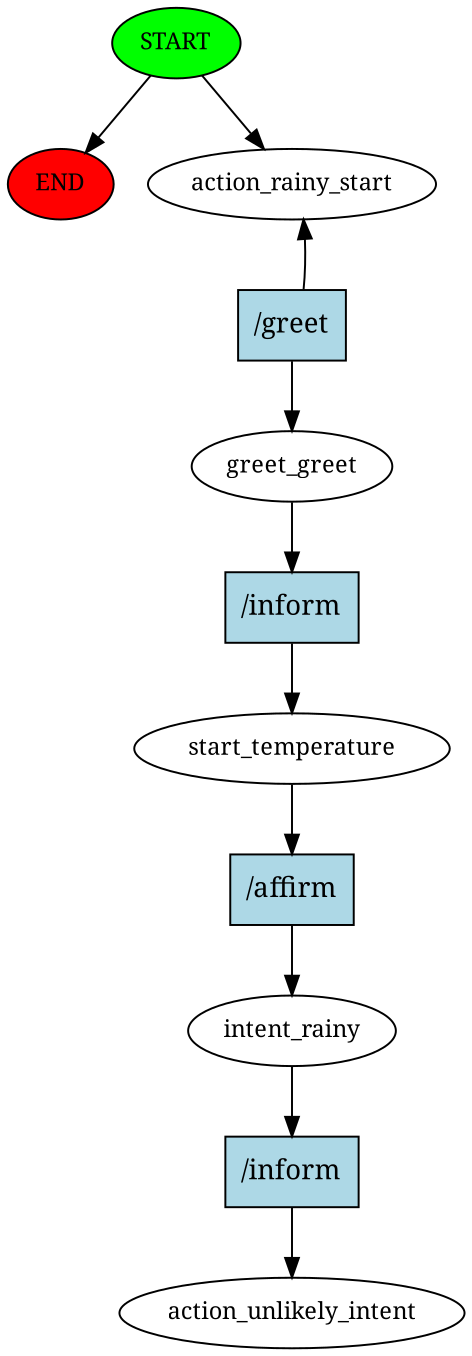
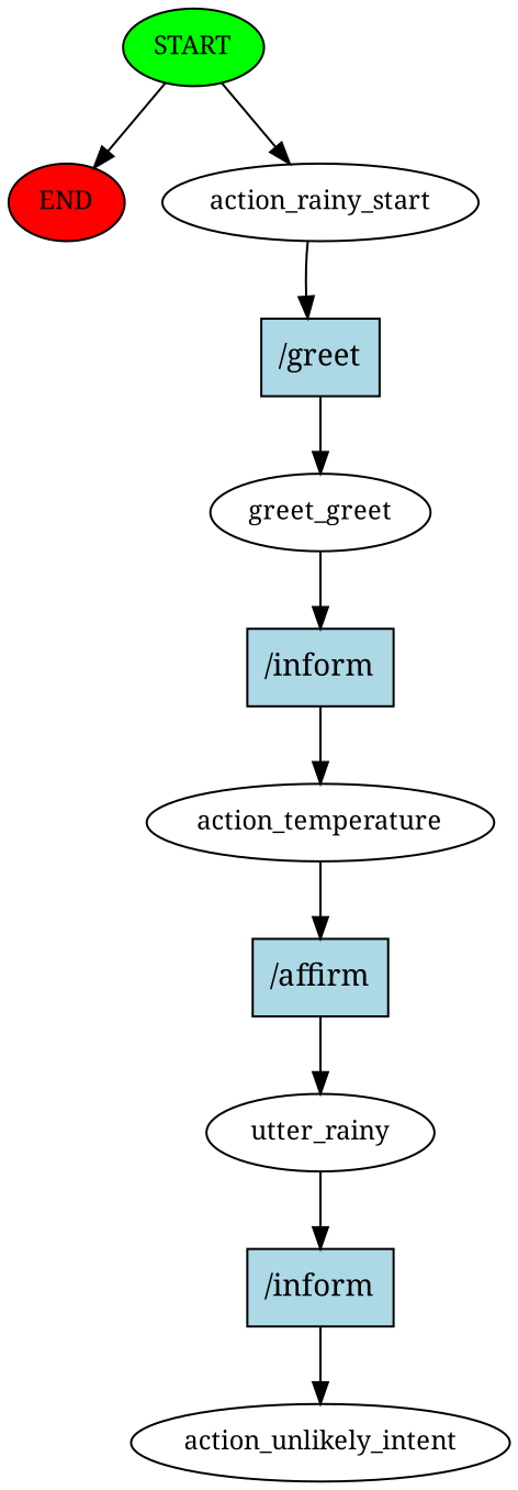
  digraph {
    fontname="Noto Serif"
    node [fontname="Noto Serif" fontsize=12 style=filled]
    edge [fontname="Noto Serif"]
    n1 [fillcolor=green label=START]
    n2 [fillcolor=red label=END]
    n3 [label=action_rainy_start style=""]
    n4 [fillcolor=lightblue label="/greet" shape=rect fontsize=""]
    n5 [label=greet_greet style=""]
    n6 [fillcolor=lightblue label="/inform" shape=rect fontsize=""]
-   n7 [label=start_temperature style=""]
+   n7 [label=action_temperature style=""]
    n8 [fillcolor=lightblue label="/affirm" shape=rect fontsize=""]
-   n9 [label=intent_rainy style=""]
+   n9 [label=utter_rainy style=""]
    n10 [fillcolor=lightblue label="/inform" shape=rect fontsize=""]
    n11 [label=action_unlikely_intent style=""]
    n1 -> n2
    n1 -> n3
-   n4 -> n3
+   n3 -> n4
    n4 -> n5
    n5 -> n6
    n6 -> n7
    n7 -> n8
    n8 -> n9
    n9 -> n10
    n10 -> n11
  }
